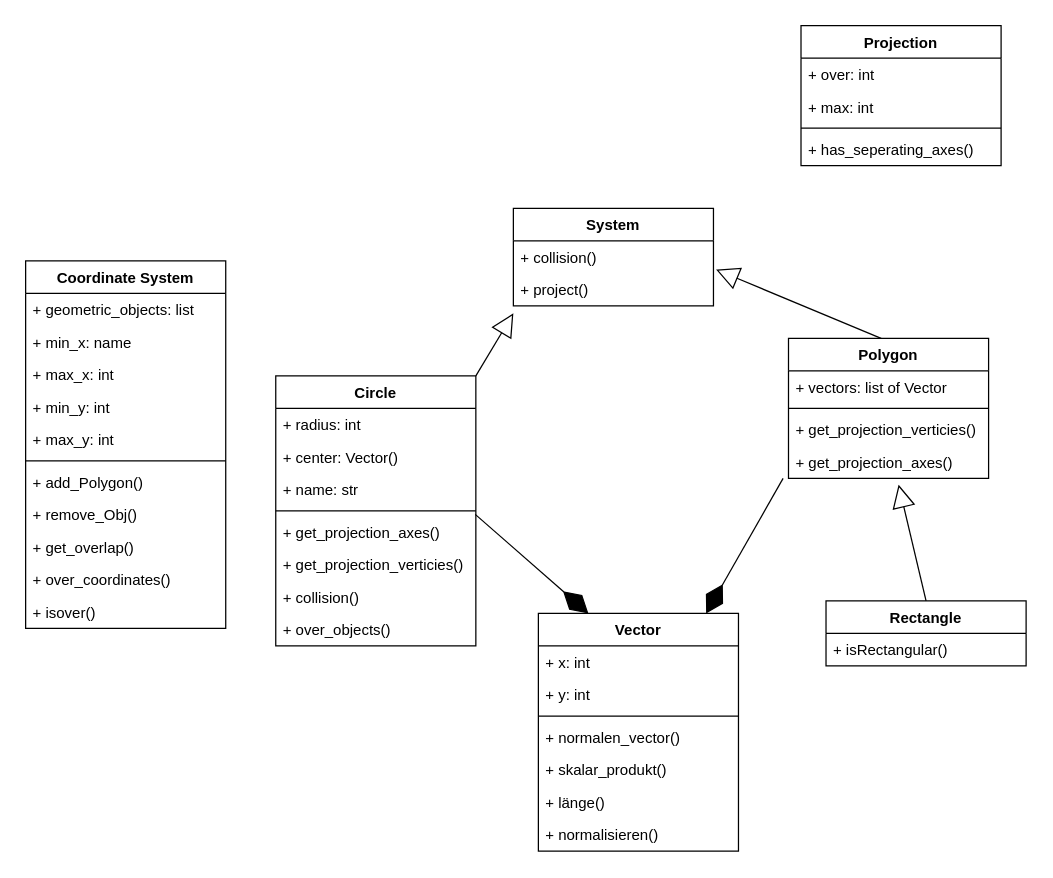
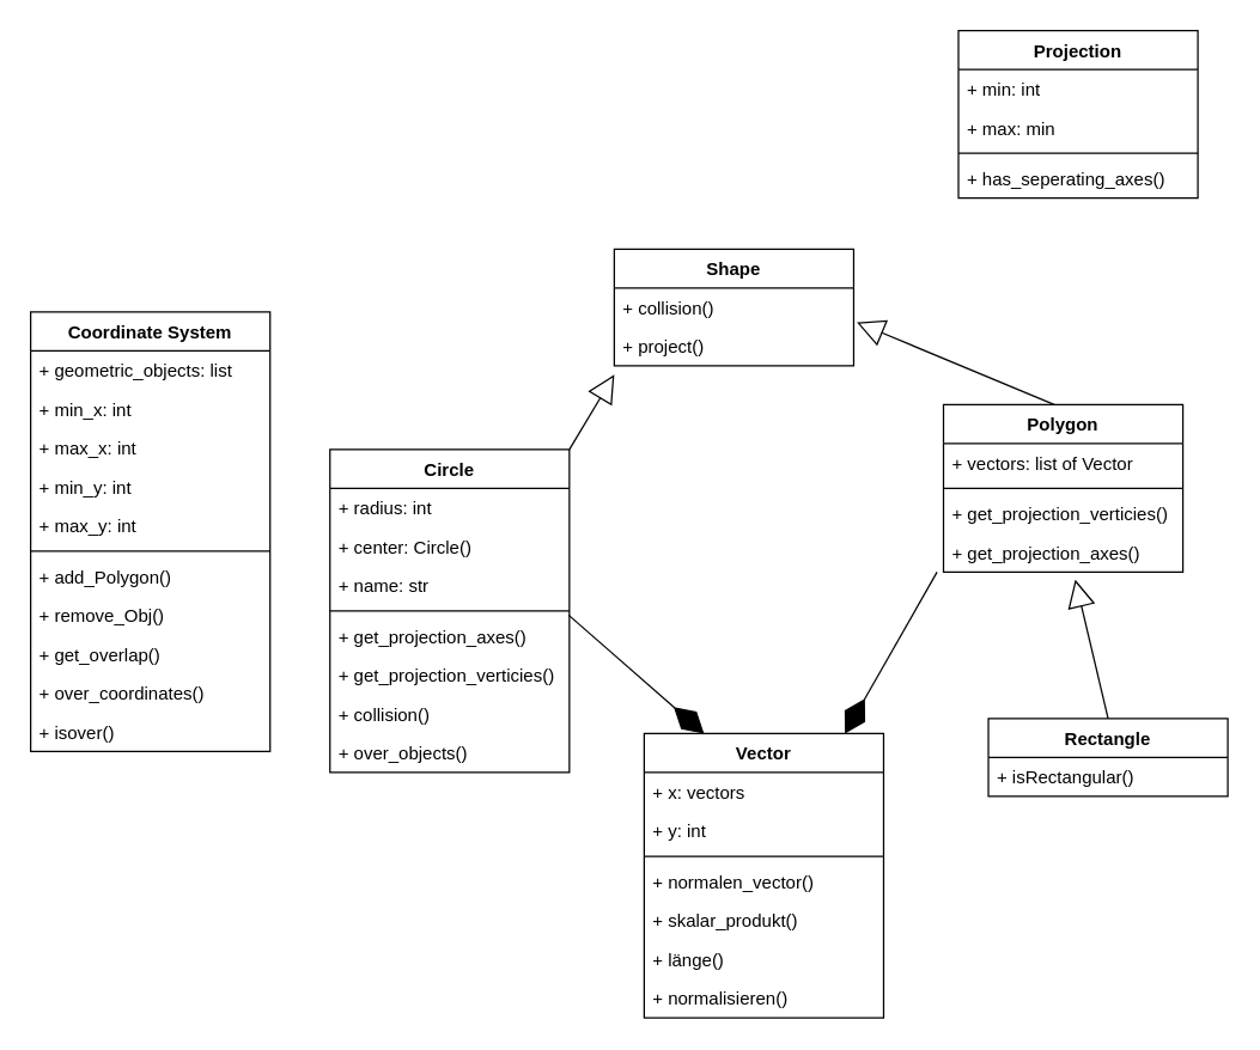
  <mxCell id="0" />
  <mxCell id="1" parent="0" />
  <mxCell id="2" value="Vector" style="swimlane;fontStyle=1;align=center;verticalAlign=top;childLayout=stackLayout;horizontal=1;startSize=26;horizontalStack=0;resizeParent=1;resizeParentMax=0;resizeLast=0;collapsible=1;marginBottom=0;" vertex="1" parent="1"><mxGeometry x="430" y="490" width="160" height="190" as="geometry" /></mxCell>
- <mxCell id="3" value="+ x: int" style="text;strokeColor=none;fillColor=none;align=left;verticalAlign=top;spacingLeft=4;spacingRight=4;overflow=hidden;rotatable=0;points=[[0,0.5],[1,0.5]];portConstraint=eastwest;" vertex="1" parent="2"><mxGeometry y="26" width="160" height="26" as="geometry" /></mxCell>
+ <mxCell id="3" value="+ x: vectors" style="text;strokeColor=none;fillColor=none;align=left;verticalAlign=top;spacingLeft=4;spacingRight=4;overflow=hidden;rotatable=0;points=[[0,0.5],[1,0.5]];portConstraint=eastwest;" vertex="1" parent="2"><mxGeometry y="26" width="160" height="26" as="geometry" /></mxCell>
  <mxCell id="4" value="+ y: int" style="text;strokeColor=none;fillColor=none;align=left;verticalAlign=top;spacingLeft=4;spacingRight=4;overflow=hidden;rotatable=0;points=[[0,0.5],[1,0.5]];portConstraint=eastwest;" vertex="1" parent="2"><mxGeometry y="52" width="160" height="26" as="geometry" /></mxCell>
  <mxCell id="5" value="" style="line;strokeWidth=1;fillColor=none;align=left;verticalAlign=middle;spacingTop=-1;spacingLeft=3;spacingRight=3;rotatable=0;labelPosition=right;points=[];portConstraint=eastwest;strokeColor=inherit;" vertex="1" parent="2"><mxGeometry y="78" width="160" height="8" as="geometry" /></mxCell>
  <mxCell id="6" value="+ normalen_vector()&#10;" style="text;strokeColor=none;fillColor=none;align=left;verticalAlign=top;spacingLeft=4;spacingRight=4;overflow=hidden;rotatable=0;points=[[0,0.5],[1,0.5]];portConstraint=eastwest;" vertex="1" parent="2"><mxGeometry y="86" width="160" height="26" as="geometry" /></mxCell>
  <mxCell id="7" value="+ skalar_produkt()" style="text;strokeColor=none;fillColor=none;align=left;verticalAlign=top;spacingLeft=4;spacingRight=4;overflow=hidden;rotatable=0;points=[[0,0.5],[1,0.5]];portConstraint=eastwest;" vertex="1" parent="2"><mxGeometry y="112" width="160" height="26" as="geometry" /></mxCell>
  <mxCell id="8" value="+ länge()" style="text;strokeColor=none;fillColor=none;align=left;verticalAlign=top;spacingLeft=4;spacingRight=4;overflow=hidden;rotatable=0;points=[[0,0.5],[1,0.5]];portConstraint=eastwest;" vertex="1" parent="2"><mxGeometry y="138" width="160" height="26" as="geometry" /></mxCell>
  <mxCell id="9" value="+ normalisieren()" style="text;strokeColor=none;fillColor=none;align=left;verticalAlign=top;spacingLeft=4;spacingRight=4;overflow=hidden;rotatable=0;points=[[0,0.5],[1,0.5]];portConstraint=eastwest;" vertex="1" parent="2"><mxGeometry y="164" width="160" height="26" as="geometry" /></mxCell>
  <mxCell id="10" value="Coordinate System" style="swimlane;fontStyle=1;align=center;verticalAlign=top;childLayout=stackLayout;horizontal=1;startSize=26;horizontalStack=0;resizeParent=1;resizeParentMax=0;resizeLast=0;collapsible=1;marginBottom=0;" vertex="1" parent="1"><mxGeometry x="20" y="208" width="160" height="294" as="geometry" /></mxCell>
  <mxCell id="11" value="+ geometric_objects: list" style="text;strokeColor=none;fillColor=none;align=left;verticalAlign=top;spacingLeft=4;spacingRight=4;overflow=hidden;rotatable=0;points=[[0,0.5],[1,0.5]];portConstraint=eastwest;" vertex="1" parent="10"><mxGeometry y="26" width="160" height="26" as="geometry" /></mxCell>
- <mxCell id="12" value="+ min_x: name" style="text;strokeColor=none;fillColor=none;align=left;verticalAlign=top;spacingLeft=4;spacingRight=4;overflow=hidden;rotatable=0;points=[[0,0.5],[1,0.5]];portConstraint=eastwest;" vertex="1" parent="10"><mxGeometry y="52" width="160" height="26" as="geometry" /></mxCell>
+ <mxCell id="12" value="+ min_x: int" style="text;strokeColor=none;fillColor=none;align=left;verticalAlign=top;spacingLeft=4;spacingRight=4;overflow=hidden;rotatable=0;points=[[0,0.5],[1,0.5]];portConstraint=eastwest;" vertex="1" parent="10"><mxGeometry y="52" width="160" height="26" as="geometry" /></mxCell>
  <mxCell id="13" value="+ max_x: int" style="text;strokeColor=none;fillColor=none;align=left;verticalAlign=top;spacingLeft=4;spacingRight=4;overflow=hidden;rotatable=0;points=[[0,0.5],[1,0.5]];portConstraint=eastwest;" vertex="1" parent="10"><mxGeometry y="78" width="160" height="26" as="geometry" /></mxCell>
  <mxCell id="14" value="+ min_y: int" style="text;strokeColor=none;fillColor=none;align=left;verticalAlign=top;spacingLeft=4;spacingRight=4;overflow=hidden;rotatable=0;points=[[0,0.5],[1,0.5]];portConstraint=eastwest;" vertex="1" parent="10"><mxGeometry y="104" width="160" height="26" as="geometry" /></mxCell>
  <mxCell id="15" value="+ max_y: int" style="text;strokeColor=none;fillColor=none;align=left;verticalAlign=top;spacingLeft=4;spacingRight=4;overflow=hidden;rotatable=0;points=[[0,0.5],[1,0.5]];portConstraint=eastwest;" vertex="1" parent="10"><mxGeometry y="130" width="160" height="26" as="geometry" /></mxCell>
  <mxCell id="16" value="" style="line;strokeWidth=1;fillColor=none;align=left;verticalAlign=middle;spacingTop=-1;spacingLeft=3;spacingRight=3;rotatable=0;labelPosition=right;points=[];portConstraint=eastwest;strokeColor=inherit;" vertex="1" parent="10"><mxGeometry y="156" width="160" height="8" as="geometry" /></mxCell>
  <mxCell id="17" value="+ add_Polygon()" style="text;strokeColor=none;fillColor=none;align=left;verticalAlign=top;spacingLeft=4;spacingRight=4;overflow=hidden;rotatable=0;points=[[0,0.5],[1,0.5]];portConstraint=eastwest;" vertex="1" parent="10"><mxGeometry y="164" width="160" height="26" as="geometry" /></mxCell>
  <mxCell id="18" value="+ remove_Obj()" style="text;strokeColor=none;fillColor=none;align=left;verticalAlign=top;spacingLeft=4;spacingRight=4;overflow=hidden;rotatable=0;points=[[0,0.5],[1,0.5]];portConstraint=eastwest;" vertex="1" parent="10"><mxGeometry y="190" width="160" height="26" as="geometry" /></mxCell>
  <mxCell id="19" value="+ get_overlap()" style="text;strokeColor=none;fillColor=none;align=left;verticalAlign=top;spacingLeft=4;spacingRight=4;overflow=hidden;rotatable=0;points=[[0,0.5],[1,0.5]];portConstraint=eastwest;" vertex="1" parent="10"><mxGeometry y="216" width="160" height="26" as="geometry" /></mxCell>
  <mxCell id="20" value="+ over_coordinates()" style="text;strokeColor=none;fillColor=none;align=left;verticalAlign=top;spacingLeft=4;spacingRight=4;overflow=hidden;rotatable=0;points=[[0,0.5],[1,0.5]];portConstraint=eastwest;" vertex="1" parent="10"><mxGeometry y="242" width="160" height="26" as="geometry" /></mxCell>
  <mxCell id="21" value="+ isover()" style="text;strokeColor=none;fillColor=none;align=left;verticalAlign=top;spacingLeft=4;spacingRight=4;overflow=hidden;rotatable=0;points=[[0,0.5],[1,0.5]];portConstraint=eastwest;" vertex="1" parent="10"><mxGeometry y="268" width="160" height="26" as="geometry" /></mxCell>
- <mxCell id="22" value="System" style="swimlane;fontStyle=1;align=center;verticalAlign=top;childLayout=stackLayout;horizontal=1;startSize=26;horizontalStack=0;resizeParent=1;resizeParentMax=0;resizeLast=0;collapsible=1;marginBottom=0;" vertex="1" parent="1"><mxGeometry x="410" y="166" width="160" height="78" as="geometry" /></mxCell>
+ <mxCell id="22" value="Shape" style="swimlane;fontStyle=1;align=center;verticalAlign=top;childLayout=stackLayout;horizontal=1;startSize=26;horizontalStack=0;resizeParent=1;resizeParentMax=0;resizeLast=0;collapsible=1;marginBottom=0;" vertex="1" parent="1"><mxGeometry x="410" y="166" width="160" height="78" as="geometry" /></mxCell>
  <mxCell id="23" value="+ collision()" style="text;strokeColor=none;fillColor=none;align=left;verticalAlign=top;spacingLeft=4;spacingRight=4;overflow=hidden;rotatable=0;points=[[0,0.5],[1,0.5]];portConstraint=eastwest;" vertex="1" parent="22"><mxGeometry y="26" width="160" height="26" as="geometry" /></mxCell>
  <mxCell id="24" value="+ project()" style="text;strokeColor=none;fillColor=none;align=left;verticalAlign=top;spacingLeft=4;spacingRight=4;overflow=hidden;rotatable=0;points=[[0,0.5],[1,0.5]];portConstraint=eastwest;" vertex="1" parent="22"><mxGeometry y="52" width="160" height="26" as="geometry" /></mxCell>
  <mxCell id="25" value="Polygon" style="swimlane;fontStyle=1;align=center;verticalAlign=top;childLayout=stackLayout;horizontal=1;startSize=26;horizontalStack=0;resizeParent=1;resizeParentMax=0;resizeLast=0;collapsible=1;marginBottom=0;" vertex="1" parent="1"><mxGeometry x="630" y="270" width="160" height="112" as="geometry" /></mxCell>
  <mxCell id="26" value="+ vectors: list of Vector" style="text;strokeColor=none;fillColor=none;align=left;verticalAlign=top;spacingLeft=4;spacingRight=4;overflow=hidden;rotatable=0;points=[[0,0.5],[1,0.5]];portConstraint=eastwest;" vertex="1" parent="25"><mxGeometry y="26" width="160" height="26" as="geometry" /></mxCell>
  <mxCell id="27" value="" style="line;strokeWidth=1;fillColor=none;align=left;verticalAlign=middle;spacingTop=-1;spacingLeft=3;spacingRight=3;rotatable=0;labelPosition=right;points=[];portConstraint=eastwest;strokeColor=inherit;" vertex="1" parent="25"><mxGeometry y="52" width="160" height="8" as="geometry" /></mxCell>
  <mxCell id="28" value="+ get_projection_verticies()" style="text;strokeColor=none;fillColor=none;align=left;verticalAlign=top;spacingLeft=4;spacingRight=4;overflow=hidden;rotatable=0;points=[[0,0.5],[1,0.5]];portConstraint=eastwest;" vertex="1" parent="25"><mxGeometry y="60" width="160" height="26" as="geometry" /></mxCell>
  <mxCell id="29" value="+ get_projection_axes()" style="text;strokeColor=none;fillColor=none;align=left;verticalAlign=top;spacingLeft=4;spacingRight=4;overflow=hidden;rotatable=0;points=[[0,0.5],[1,0.5]];portConstraint=eastwest;" vertex="1" parent="25"><mxGeometry y="86" width="160" height="26" as="geometry" /></mxCell>
  <mxCell id="30" value="Rectangle" style="swimlane;fontStyle=1;align=center;verticalAlign=top;childLayout=stackLayout;horizontal=1;startSize=26;horizontalStack=0;resizeParent=1;resizeParentMax=0;resizeLast=0;collapsible=1;marginBottom=0;" vertex="1" parent="1"><mxGeometry x="660" y="480" width="160" height="52" as="geometry" /></mxCell>
  <mxCell id="31" value="+ isRectangular()" style="text;strokeColor=none;fillColor=none;align=left;verticalAlign=top;spacingLeft=4;spacingRight=4;overflow=hidden;rotatable=0;points=[[0,0.5],[1,0.5]];portConstraint=eastwest;" vertex="1" parent="30"><mxGeometry y="26" width="160" height="26" as="geometry" /></mxCell>
  <mxCell id="32" value="Circle" style="swimlane;fontStyle=1;align=center;verticalAlign=top;childLayout=stackLayout;horizontal=1;startSize=26;horizontalStack=0;resizeParent=1;resizeParentMax=0;resizeLast=0;collapsible=1;marginBottom=0;" vertex="1" parent="1"><mxGeometry x="220" y="300" width="160" height="216" as="geometry" /></mxCell>
  <mxCell id="33" value="+ radius: int" style="text;strokeColor=none;fillColor=none;align=left;verticalAlign=top;spacingLeft=4;spacingRight=4;overflow=hidden;rotatable=0;points=[[0,0.5],[1,0.5]];portConstraint=eastwest;" vertex="1" parent="32"><mxGeometry y="26" width="160" height="26" as="geometry" /></mxCell>
- <mxCell id="34" value="+ center: Vector()" style="text;strokeColor=none;fillColor=none;align=left;verticalAlign=top;spacingLeft=4;spacingRight=4;overflow=hidden;rotatable=0;points=[[0,0.5],[1,0.5]];portConstraint=eastwest;" vertex="1" parent="32"><mxGeometry y="52" width="160" height="26" as="geometry" /></mxCell>
+ <mxCell id="34" value="+ center: Circle()" style="text;strokeColor=none;fillColor=none;align=left;verticalAlign=top;spacingLeft=4;spacingRight=4;overflow=hidden;rotatable=0;points=[[0,0.5],[1,0.5]];portConstraint=eastwest;" vertex="1" parent="32"><mxGeometry y="52" width="160" height="26" as="geometry" /></mxCell>
  <mxCell id="35" value="+ name: str" style="text;strokeColor=none;fillColor=none;align=left;verticalAlign=top;spacingLeft=4;spacingRight=4;overflow=hidden;rotatable=0;points=[[0,0.5],[1,0.5]];portConstraint=eastwest;" vertex="1" parent="32"><mxGeometry y="78" width="160" height="26" as="geometry" /></mxCell>
  <mxCell id="36" value="" style="line;strokeWidth=1;fillColor=none;align=left;verticalAlign=middle;spacingTop=-1;spacingLeft=3;spacingRight=3;rotatable=0;labelPosition=right;points=[];portConstraint=eastwest;strokeColor=inherit;" vertex="1" parent="32"><mxGeometry y="104" width="160" height="8" as="geometry" /></mxCell>
  <mxCell id="37" value="+ get_projection_axes()" style="text;strokeColor=none;fillColor=none;align=left;verticalAlign=top;spacingLeft=4;spacingRight=4;overflow=hidden;rotatable=0;points=[[0,0.5],[1,0.5]];portConstraint=eastwest;" vertex="1" parent="32"><mxGeometry y="112" width="160" height="26" as="geometry" /></mxCell>
  <mxCell id="38" value="+ get_projection_verticies()" style="text;strokeColor=none;fillColor=none;align=left;verticalAlign=top;spacingLeft=4;spacingRight=4;overflow=hidden;rotatable=0;points=[[0,0.5],[1,0.5]];portConstraint=eastwest;" vertex="1" parent="32"><mxGeometry y="138" width="160" height="26" as="geometry" /></mxCell>
  <mxCell id="39" value="+ collision()" style="text;strokeColor=none;fillColor=none;align=left;verticalAlign=top;spacingLeft=4;spacingRight=4;overflow=hidden;rotatable=0;points=[[0,0.5],[1,0.5]];portConstraint=eastwest;" vertex="1" parent="32"><mxGeometry y="164" width="160" height="26" as="geometry" /></mxCell>
  <mxCell id="40" value="+ over_objects()" style="text;strokeColor=none;fillColor=none;align=left;verticalAlign=top;spacingLeft=4;spacingRight=4;overflow=hidden;rotatable=0;points=[[0,0.5],[1,0.5]];portConstraint=eastwest;" vertex="1" parent="32"><mxGeometry y="190" width="160" height="26" as="geometry" /></mxCell>
  <mxCell id="41" value="Projection" style="swimlane;fontStyle=1;align=center;verticalAlign=top;childLayout=stackLayout;horizontal=1;startSize=26;horizontalStack=0;resizeParent=1;resizeParentMax=0;resizeLast=0;collapsible=1;marginBottom=0;" vertex="1" parent="1"><mxGeometry x="640" y="20" width="160" height="112" as="geometry" /></mxCell>
- <mxCell id="42" value="+ over: int" style="text;strokeColor=none;fillColor=none;align=left;verticalAlign=top;spacingLeft=4;spacingRight=4;overflow=hidden;rotatable=0;points=[[0,0.5],[1,0.5]];portConstraint=eastwest;" vertex="1" parent="41"><mxGeometry y="26" width="160" height="26" as="geometry" /></mxCell>
- <mxCell id="43" value="+ max: int" style="text;strokeColor=none;fillColor=none;align=left;verticalAlign=top;spacingLeft=4;spacingRight=4;overflow=hidden;rotatable=0;points=[[0,0.5],[1,0.5]];portConstraint=eastwest;" vertex="1" parent="41"><mxGeometry y="52" width="160" height="26" as="geometry" /></mxCell>
+ <mxCell id="42" value="+ min: int" style="text;strokeColor=none;fillColor=none;align=left;verticalAlign=top;spacingLeft=4;spacingRight=4;overflow=hidden;rotatable=0;points=[[0,0.5],[1,0.5]];portConstraint=eastwest;" vertex="1" parent="41"><mxGeometry y="26" width="160" height="26" as="geometry" /></mxCell>
+ <mxCell id="43" value="+ max: min" style="text;strokeColor=none;fillColor=none;align=left;verticalAlign=top;spacingLeft=4;spacingRight=4;overflow=hidden;rotatable=0;points=[[0,0.5],[1,0.5]];portConstraint=eastwest;" vertex="1" parent="41"><mxGeometry y="52" width="160" height="26" as="geometry" /></mxCell>
  <mxCell id="44" value="" style="line;strokeWidth=1;fillColor=none;align=left;verticalAlign=middle;spacingTop=-1;spacingLeft=3;spacingRight=3;rotatable=0;labelPosition=right;points=[];portConstraint=eastwest;strokeColor=inherit;" vertex="1" parent="41"><mxGeometry y="78" width="160" height="8" as="geometry" /></mxCell>
  <mxCell id="45" value="+ has_seperating_axes()" style="text;strokeColor=none;fillColor=none;align=left;verticalAlign=top;spacingLeft=4;spacingRight=4;overflow=hidden;rotatable=0;points=[[0,0.5],[1,0.5]];portConstraint=eastwest;" vertex="1" parent="41"><mxGeometry y="86" width="160" height="26" as="geometry" /></mxCell>
  <mxCell id="46" value="" style="endArrow=block;endSize=16;endFill=0;html=1;rounded=0;exitX=1;exitY=0;exitDx=0;exitDy=0;" edge="1" parent="1" source="32"><mxGeometry width="160" relative="1" as="geometry"><mxPoint x="180" y="240" as="sourcePoint" /><mxPoint x="410" y="250" as="targetPoint" /></mxGeometry></mxCell>
  <mxCell id="47" value="" style="endArrow=block;endSize=16;endFill=0;html=1;rounded=0;exitX=0.5;exitY=0;exitDx=0;exitDy=0;entryX=0.55;entryY=1.192;entryDx=0;entryDy=0;entryPerimeter=0;" edge="1" parent="1" source="30" target="29"><mxGeometry width="160" relative="1" as="geometry"><mxPoint x="441.92" y="335.958" as="sourcePoint" /><mxPoint x="570" y="270" as="targetPoint" /></mxGeometry></mxCell>
  <mxCell id="48" value="" style="endArrow=block;endSize=16;endFill=0;html=1;rounded=0;entryX=1.013;entryY=0.885;entryDx=0;entryDy=0;entryPerimeter=0;exitX=0.463;exitY=0;exitDx=0;exitDy=0;exitPerimeter=0;" edge="1" parent="1" source="25"><mxGeometry x="-1" y="-100" width="160" relative="1" as="geometry"><mxPoint x="240" y="450" as="sourcePoint" /><mxPoint x="572.08" y="215.01" as="targetPoint" /><mxPoint as="offset" /></mxGeometry></mxCell>
  <mxCell id="49" value="" style="endArrow=diamondThin;endFill=1;endSize=24;html=1;rounded=0;exitX=0.997;exitY=-0.048;exitDx=0;exitDy=0;exitPerimeter=0;entryX=0.25;entryY=0;entryDx=0;entryDy=0;" edge="1" parent="1" source="37" target="2"><mxGeometry width="160" relative="1" as="geometry"><mxPoint x="410" y="430" as="sourcePoint" /><mxPoint x="570" y="430" as="targetPoint" /></mxGeometry></mxCell>
  <mxCell id="50" value="" style="endArrow=diamondThin;endFill=1;endSize=24;html=1;rounded=0;exitX=-0.027;exitY=1;exitDx=0;exitDy=0;exitPerimeter=0;" edge="1" parent="1" source="29" target="2"><mxGeometry width="160" relative="1" as="geometry"><mxPoint x="389.52" y="420.752" as="sourcePoint" /><mxPoint x="480" y="500" as="targetPoint" /></mxGeometry></mxCell>
